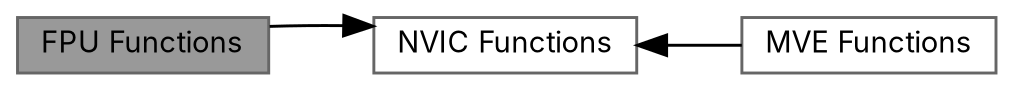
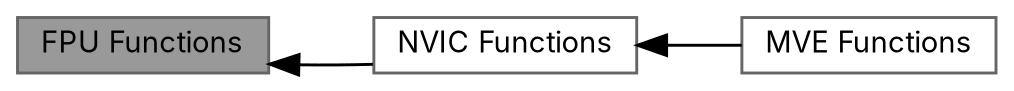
  digraph {
    fontname=Inter
    rankdir=LR
    node [color=grey40 fillcolor=white fontname=Inter fontsize=10 shape=box style=filled]
    edge [dir=back fontname=Inter fontsize=10 labelfontname=Helvetica labelfontsize=10 shape=plaintext style=solid]
    n1 [color=gray40 fillcolor=grey60 fontcolor=black height=0.2 label="FPU Functions" width=0.4]
    n2 [height=0.2 label="MVE Functions" width=0.4]
    n3 [height=0.2 label="NVIC Functions" width=0.4]
-   n3 -> n1
+   n1 -> n3
    n3 -> n2
  }
